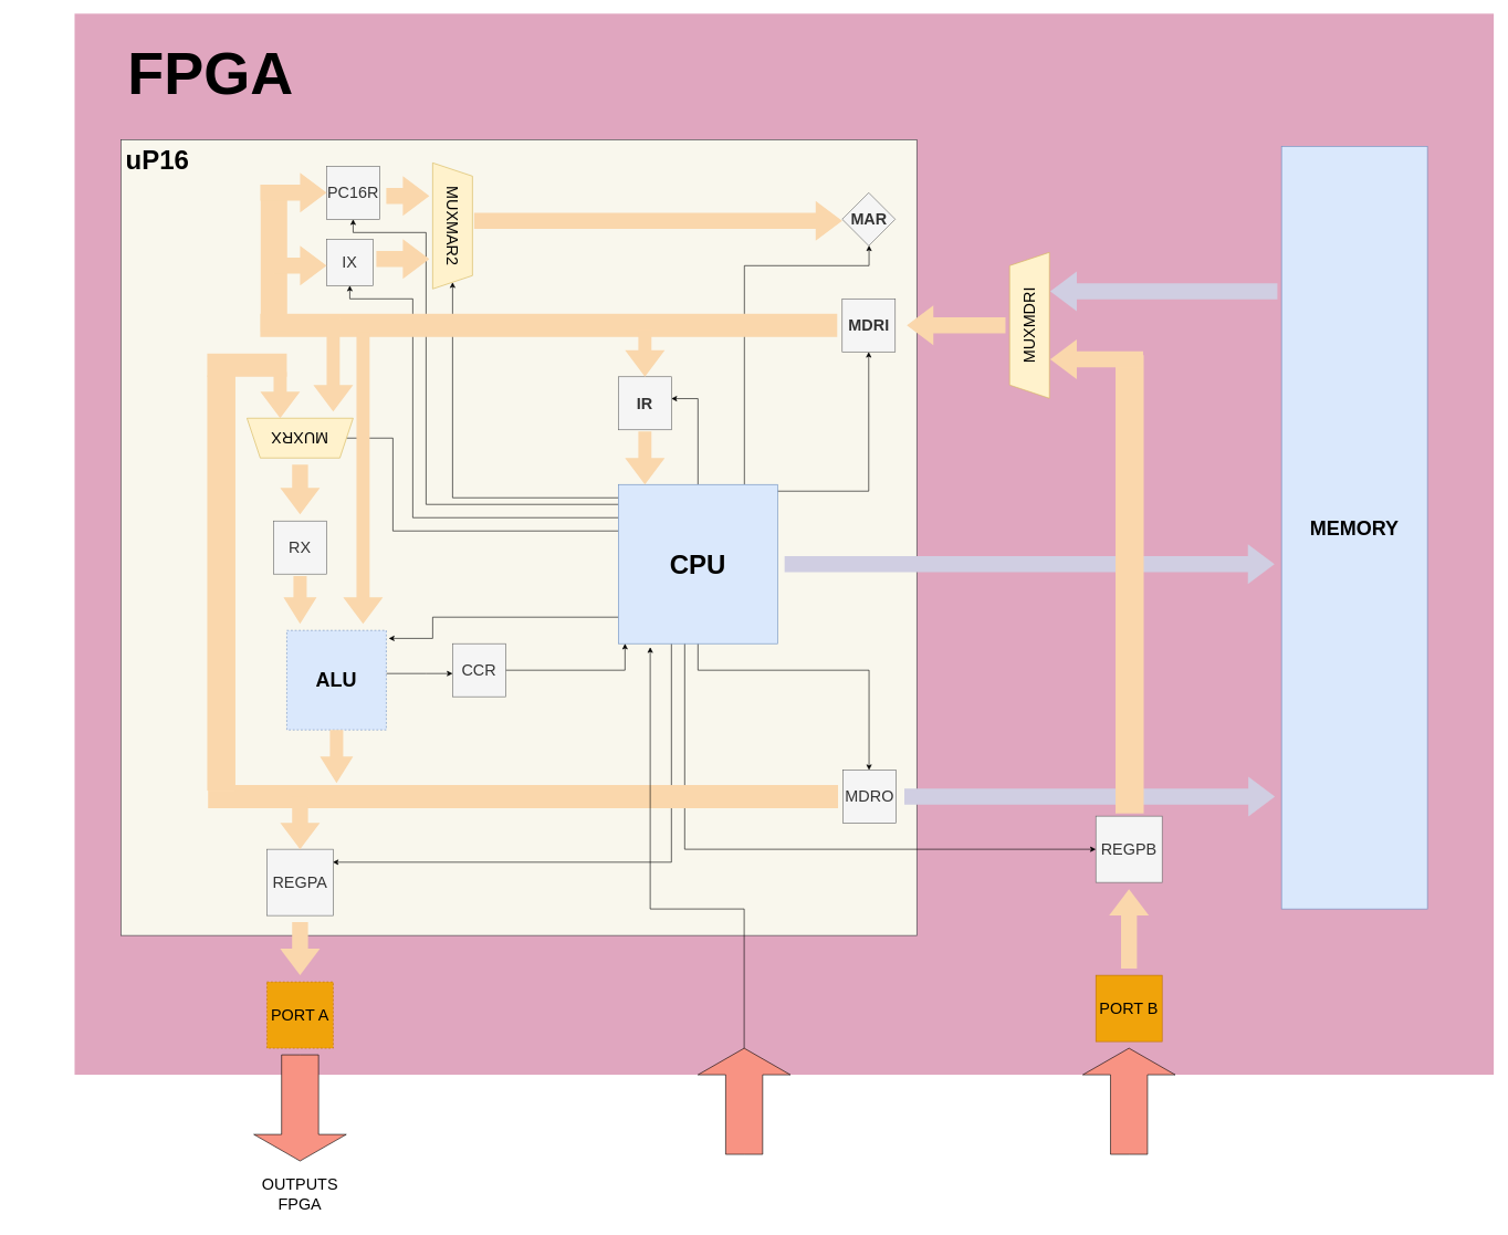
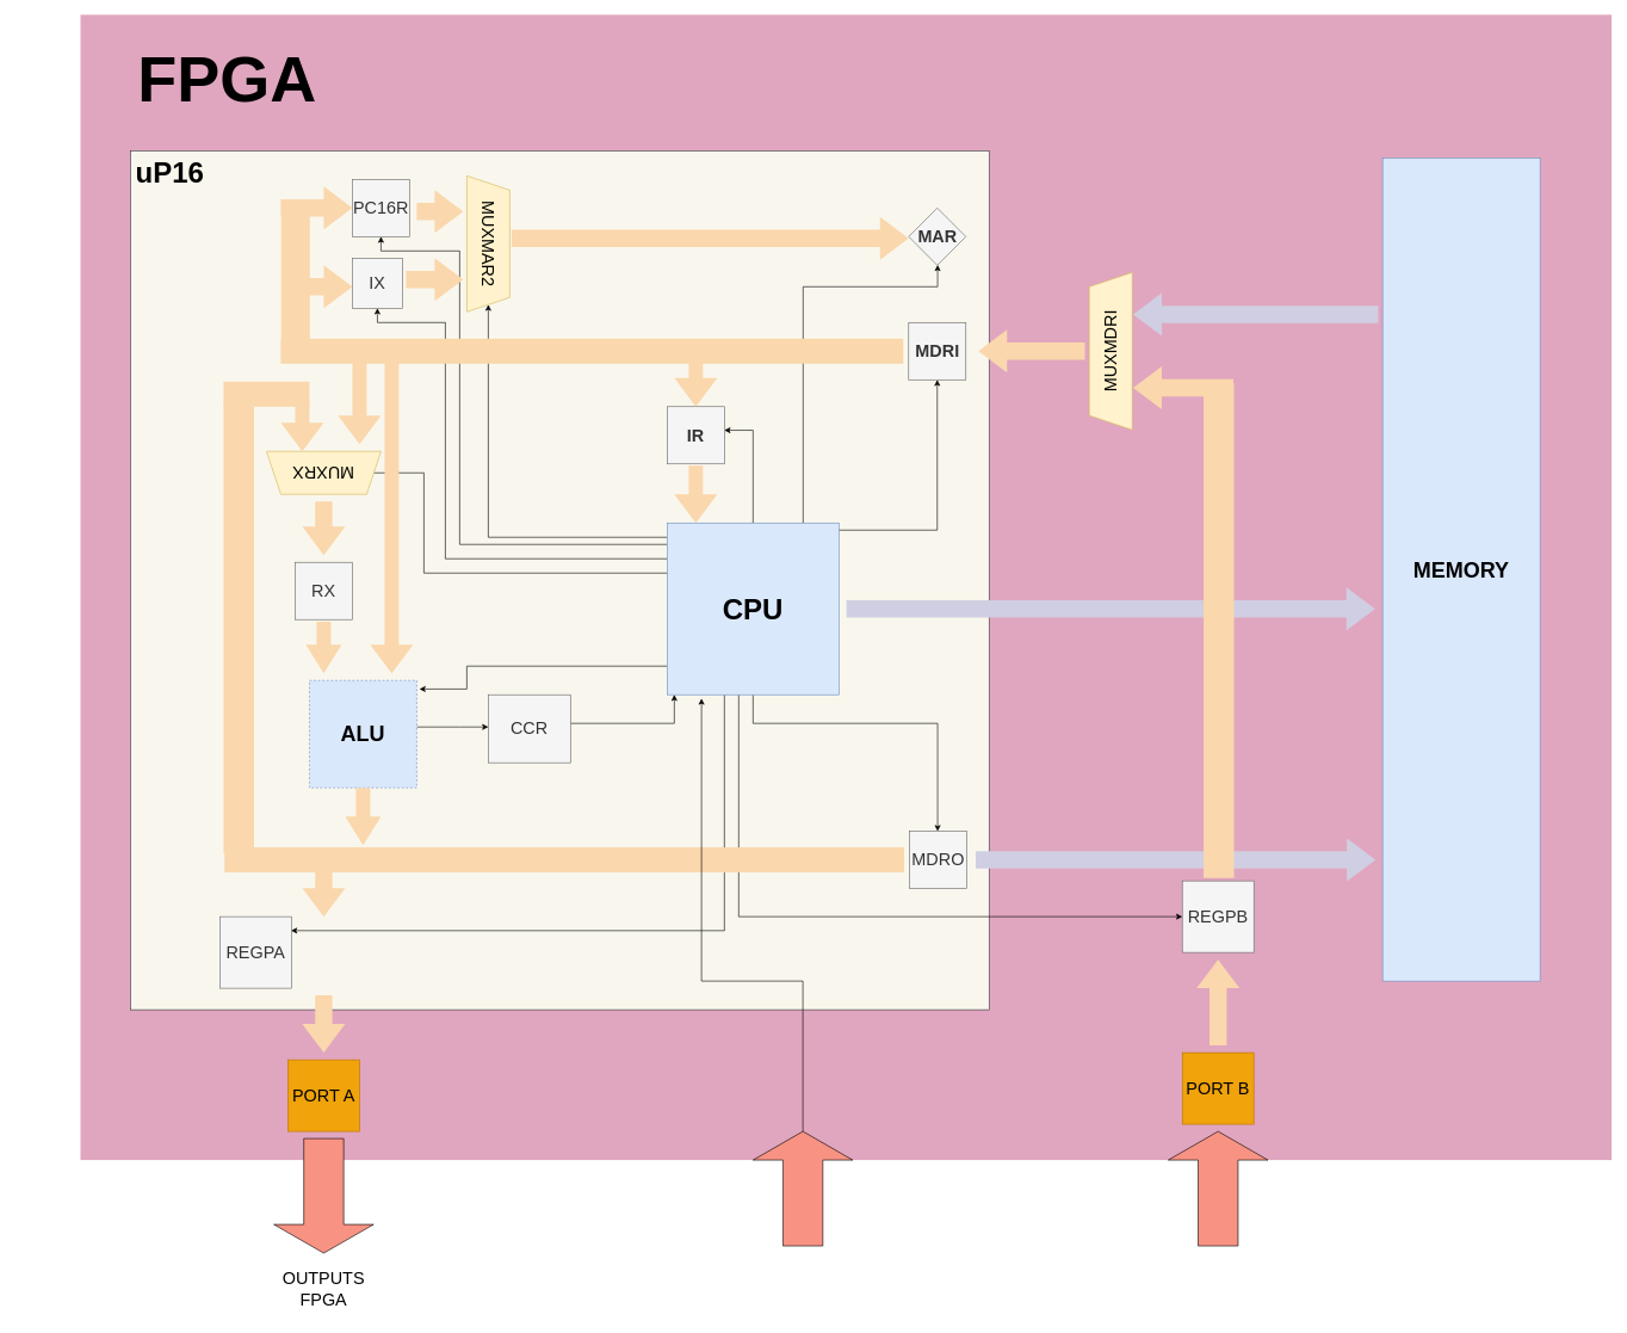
  <mxCell id="0" />
  <mxCell id="1" parent="0" />
  <mxCell id="2" value="h" style="rounded=0;whiteSpace=wrap;html=1;strokeColor=none;fillColor=#D381A4;opacity=70;" vertex="1" parent="1"><mxGeometry x="112" y="20" width="2140" height="1600" as="geometry" /></mxCell>
  <mxCell id="3" value="" style="whiteSpace=wrap;html=1;aspect=fixed;fillColor=#f9f7ed;strokeColor=#36393d;" vertex="1" parent="1"><mxGeometry x="182" y="210" width="1200" height="1200" as="geometry" /></mxCell>
  <mxCell id="4" value="&lt;div style=&quot;font-size: 40px;&quot;&gt;&lt;font size=&quot;1&quot;&gt;&lt;b&gt;&lt;font style=&quot;font-size: 40px;&quot;&gt;uP16&lt;/font&gt;&lt;/b&gt;&lt;/font&gt;&lt;/div&gt;" style="text;html=1;strokeColor=none;fillColor=none;align=center;verticalAlign=middle;whiteSpace=wrap;rounded=0;" vertex="1" parent="1"><mxGeometry x="182" y="210" width="110" height="60" as="geometry" /></mxCell>
  <mxCell id="5" style="edgeStyle=orthogonalEdgeStyle;rounded=0;orthogonalLoop=1;jettySize=auto;html=1;entryX=1.025;entryY=0.08;entryDx=0;entryDy=0;entryPerimeter=0;" edge="1" parent="1" source="16" target="33"><mxGeometry relative="1" as="geometry"><mxPoint x="592" y="962" as="targetPoint" /><Array as="points"><mxPoint x="652" y="930" /><mxPoint x="652" y="962" /></Array></mxGeometry></mxCell>
  <mxCell id="6" style="edgeStyle=orthogonalEdgeStyle;rounded=0;orthogonalLoop=1;jettySize=auto;html=1;" edge="1" parent="1" source="16" target="25"><mxGeometry relative="1" as="geometry"><Array as="points"><mxPoint x="1052" y="1010" /><mxPoint x="1310" y="1010" /></Array></mxGeometry></mxCell>
  <mxCell id="7" style="edgeStyle=orthogonalEdgeStyle;rounded=0;orthogonalLoop=1;jettySize=auto;html=1;entryX=0;entryY=0.5;entryDx=0;entryDy=0;" edge="1" parent="1" source="16" target="27"><mxGeometry relative="1" as="geometry"><Array as="points"><mxPoint x="1032" y="1280" /></Array></mxGeometry></mxCell>
  <mxCell id="8" style="edgeStyle=orthogonalEdgeStyle;rounded=0;orthogonalLoop=1;jettySize=auto;html=1;entryX=0.993;entryY=0.195;entryDx=0;entryDy=0;entryPerimeter=0;" edge="1" parent="1" source="16" target="26"><mxGeometry relative="1" as="geometry"><mxPoint x="522" y="1300" as="targetPoint" /><Array as="points"><mxPoint x="1012" y="1300" /></Array></mxGeometry></mxCell>
  <mxCell id="9" style="edgeStyle=orthogonalEdgeStyle;rounded=0;orthogonalLoop=1;jettySize=auto;html=1;entryX=0;entryY=0.5;entryDx=0;entryDy=0;endArrow=none;" edge="1" parent="1" source="16" target="31"><mxGeometry relative="1" as="geometry"><Array as="points"><mxPoint x="592" y="800" /><mxPoint x="592" y="660" /></Array></mxGeometry></mxCell>
  <mxCell id="10" style="edgeStyle=orthogonalEdgeStyle;rounded=0;orthogonalLoop=1;jettySize=auto;html=1;entryX=0.999;entryY=0.412;entryDx=0;entryDy=0;entryPerimeter=0;" edge="1" parent="1" source="16" target="17"><mxGeometry relative="1" as="geometry" /></mxCell>
  <mxCell id="11" style="edgeStyle=orthogonalEdgeStyle;rounded=0;orthogonalLoop=1;jettySize=auto;html=1;entryX=0.5;entryY=1;entryDx=0;entryDy=0;" edge="1" parent="1" source="16" target="18"><mxGeometry relative="1" as="geometry"><Array as="points"><mxPoint x="1310" y="740" /></Array></mxGeometry></mxCell>
  <mxCell id="12" style="edgeStyle=orthogonalEdgeStyle;rounded=0;orthogonalLoop=1;jettySize=auto;html=1;" edge="1" parent="1" source="16" target="19"><mxGeometry relative="1" as="geometry"><Array as="points"><mxPoint x="1122" y="400" /><mxPoint x="1310" y="400" /></Array></mxGeometry></mxCell>
  <mxCell id="13" style="edgeStyle=orthogonalEdgeStyle;rounded=0;orthogonalLoop=1;jettySize=auto;html=1;" edge="1" parent="1" source="16" target="30"><mxGeometry relative="1" as="geometry"><Array as="points"><mxPoint x="682" y="750" /></Array></mxGeometry></mxCell>
  <mxCell id="14" style="edgeStyle=orthogonalEdgeStyle;rounded=0;orthogonalLoop=1;jettySize=auto;html=1;entryX=0.5;entryY=1;entryDx=0;entryDy=0;" edge="1" parent="1" source="16" target="20"><mxGeometry relative="1" as="geometry"><Array as="points"><mxPoint x="622" y="780" /><mxPoint x="622" y="450" /><mxPoint x="527" y="450" /></Array></mxGeometry></mxCell>
  <mxCell id="15" style="edgeStyle=orthogonalEdgeStyle;rounded=0;orthogonalLoop=1;jettySize=auto;html=1;" edge="1" parent="1" source="16" target="21"><mxGeometry relative="1" as="geometry"><Array as="points"><mxPoint x="642" y="760" /><mxPoint x="642" y="350" /><mxPoint x="532" y="350" /></Array></mxGeometry></mxCell>
  <mxCell id="16" value="&lt;font size=&quot;1&quot;&gt;&lt;b style=&quot;font-size: 40px;&quot;&gt;CPU&lt;/b&gt;&lt;/font&gt;" style="whiteSpace=wrap;html=1;aspect=fixed;fillColor=#dae8fc;strokeColor=#6c8ebf;" vertex="1" parent="1"><mxGeometry x="932" y="730" width="240" height="240" as="geometry" /></mxCell>
  <mxCell id="17" value="&lt;font style=&quot;font-size: 24px;&quot;&gt;&lt;b style=&quot;font-size: 24px;&quot;&gt;IR&lt;/b&gt;&lt;/font&gt;" style="whiteSpace=wrap;html=1;aspect=fixed;fillColor=#f5f5f5;fontColor=#333333;strokeColor=#666666;fontSize=24;" vertex="1" parent="1"><mxGeometry x="932" y="567.5" width="80" height="80" as="geometry" /></mxCell>
  <mxCell id="18" value="&lt;div style=&quot;font-size: 24px;&quot;&gt;&lt;font style=&quot;font-size: 24px;&quot;&gt;&lt;b style=&quot;font-size: 24px;&quot;&gt;MDRI&lt;/b&gt;&lt;/font&gt;&lt;/div&gt;" style="whiteSpace=wrap;html=1;aspect=fixed;fillColor=#f5f5f5;fontColor=#333333;strokeColor=#666666;fontSize=24;" vertex="1" parent="1"><mxGeometry x="1269.5" y="450" width="80" height="80" as="geometry" /></mxCell>
  <mxCell id="19" value="&lt;div style=&quot;font-size: 24px;&quot;&gt;&lt;b style=&quot;font-size: 24px;&quot;&gt;MAR&lt;/b&gt;&lt;/div&gt;" style="rhombus;whiteSpace=wrap;html=1;aspect=fixed;fillColor=#f5f5f5;fontColor=#333333;strokeColor=#666666;fontSize=24;" vertex="1" parent="1"><mxGeometry x="1269.5" y="290" width="80" height="80" as="geometry" /></mxCell>
  <mxCell id="20" value="IX" style="whiteSpace=wrap;html=1;aspect=fixed;fillColor=#f5f5f5;fontColor=#333333;strokeColor=#666666;fontSize=24;" vertex="1" parent="1"><mxGeometry x="492" y="360" width="70" height="70" as="geometry" /></mxCell>
  <mxCell id="21" value="PC16R" style="whiteSpace=wrap;html=1;aspect=fixed;fillColor=#f5f5f5;fontColor=#333333;strokeColor=#666666;fontSize=24;" vertex="1" parent="1"><mxGeometry x="492" y="250" width="80" height="80" as="geometry" /></mxCell>
  <mxCell id="22" value="RX" style="whiteSpace=wrap;html=1;aspect=fixed;fillColor=#f5f5f5;fontColor=#333333;strokeColor=#666666;fontSize=24;" vertex="1" parent="1"><mxGeometry x="412" y="785" width="80" height="80" as="geometry" /></mxCell>
  <mxCell id="23" style="edgeStyle=orthogonalEdgeStyle;rounded=0;orthogonalLoop=1;jettySize=auto;html=1;" edge="1" parent="1" source="24"><mxGeometry relative="1" as="geometry"><mxPoint x="942" y="970" as="targetPoint" /><Array as="points"><mxPoint x="942" y="1010" /></Array></mxGeometry></mxCell>
- <mxCell id="24" value="CCR" style="whiteSpace=wrap;html=1;aspect=fixed;fillColor=#f5f5f5;fontColor=#333333;strokeColor=#666666;fontSize=24;" vertex="1" parent="1"><mxGeometry x="682" y="970" width="80" height="80" as="geometry" /></mxCell>
+ <mxCell id="24" value="CCR" style="whiteSpace=wrap;html=1;aspect=fixed;fillColor=#f5f5f5;fontColor=#333333;strokeColor=#666666;fontSize=24;" vertex="1" parent="1"><mxGeometry x="682" y="970" width="115" height="95" as="geometry" /></mxCell>
  <mxCell id="25" value="MDRO" style="whiteSpace=wrap;html=1;aspect=fixed;fillColor=#f5f5f5;fontColor=#333333;strokeColor=#666666;fontSize=24;" vertex="1" parent="1"><mxGeometry x="1270.75" y="1160.62" width="80" height="80" as="geometry" /></mxCell>
- <mxCell id="26" value="REGPA" style="whiteSpace=wrap;html=1;aspect=fixed;fillColor=#f5f5f5;fontColor=#333333;strokeColor=#666666;fontSize=24;" vertex="1" parent="1"><mxGeometry x="402" y="1280" width="100" height="100" as="geometry" /></mxCell>
+ <mxCell id="26" value="REGPA" style="whiteSpace=wrap;html=1;aspect=fixed;fillColor=#f5f5f5;fontColor=#333333;strokeColor=#666666;fontSize=24;" vertex="1" parent="1"><mxGeometry x="307" y="1280" width="100" height="100" as="geometry" /></mxCell>
  <mxCell id="27" value="REGPB" style="whiteSpace=wrap;html=1;aspect=fixed;fillColor=#f5f5f5;fontColor=#333333;strokeColor=#666666;fontSize=24;" vertex="1" parent="1"><mxGeometry x="1652" y="1230" width="100" height="100" as="geometry" /></mxCell>
  <mxCell id="28" value="&lt;font size=&quot;1&quot;&gt;&lt;b&gt;&lt;font style=&quot;font-size: 30px;&quot;&gt;MEMORY&lt;/font&gt;&lt;/b&gt;&lt;/font&gt;" style="rounded=0;whiteSpace=wrap;html=1;fillColor=#dae8fc;strokeColor=#6c8ebf;" vertex="1" parent="1"><mxGeometry x="1932" y="220" width="220" height="1150" as="geometry" /></mxCell>
  <mxCell id="29" value="&lt;div style=&quot;font-size: 24px;&quot;&gt;MUXMDRI&lt;/div&gt;" style="shape=trapezoid;perimeter=trapezoidPerimeter;whiteSpace=wrap;html=1;fixedSize=1;rotation=-90;fillColor=#fff2cc;strokeColor=#d6b656;fontSize=24;" vertex="1" parent="1"><mxGeometry x="1442" y="460" width="220" height="60" as="geometry" /></mxCell>
  <mxCell id="30" value="MUXMAR2" style="shape=trapezoid;perimeter=trapezoidPerimeter;whiteSpace=wrap;html=1;fixedSize=1;rotation=90;fillColor=#fff2cc;strokeColor=#d6b656;fontSize=24;" vertex="1" parent="1"><mxGeometry x="587" y="310" width="190" height="60" as="geometry" /></mxCell>
  <mxCell id="31" value="&lt;div style=&quot;font-size: 24px;&quot;&gt;&lt;font style=&quot;font-size: 24px;&quot;&gt;MUXRX&lt;/font&gt;&lt;/div&gt;" style="shape=trapezoid;perimeter=trapezoidPerimeter;whiteSpace=wrap;html=1;fixedSize=1;rotation=-180;fillColor=#fff2cc;strokeColor=#d6b656;" vertex="1" parent="1"><mxGeometry x="372" y="630" width="160" height="60" as="geometry" /></mxCell>
  <mxCell id="32" style="edgeStyle=orthogonalEdgeStyle;rounded=0;orthogonalLoop=1;jettySize=auto;html=1;" edge="1" parent="1" source="33" target="24"><mxGeometry relative="1" as="geometry"><Array as="points"><mxPoint x="642" y="1015" /><mxPoint x="642" y="1015" /></Array></mxGeometry></mxCell>
  <mxCell id="33" value="&lt;font size=&quot;1&quot;&gt;&lt;b style=&quot;font-size: 30px;&quot;&gt;ALU&lt;/b&gt;&lt;/font&gt;" style="whiteSpace=wrap;html=1;aspect=fixed;fillColor=#dae8fc;strokeColor=#6c8ebf;dashed=1;" vertex="1" parent="1"><mxGeometry x="432" y="950" width="150" height="150" as="geometry" /></mxCell>
  <mxCell id="34" value="" style="html=1;shadow=0;dashed=0;align=center;verticalAlign=middle;shape=mxgraph.arrows2.arrow;dy=0.6;dx=40;direction=south;notch=0;fillColor=#fad7ac;strokeColor=none;" vertex="1" parent="1"><mxGeometry x="427" y="868.13" width="50" height="71.87" as="geometry" /></mxCell>
  <mxCell id="35" value="" style="rounded=0;whiteSpace=wrap;html=1;strokeColor=none;fillColor=#fad7ac;" vertex="1" parent="1"><mxGeometry x="392" y="472.5" width="870" height="35" as="geometry" /></mxCell>
  <mxCell id="36" value="" style="html=1;shadow=0;dashed=0;align=center;verticalAlign=middle;shape=mxgraph.arrows2.arrow;dy=0.67;dx=40.08;direction=south;notch=0;fillColor=#fad7ac;strokeColor=none;" vertex="1" parent="1"><mxGeometry x="472" y="480" width="60" height="140" as="geometry" /></mxCell>
  <mxCell id="37" value="" style="html=1;shadow=0;dashed=0;align=center;verticalAlign=middle;shape=mxgraph.arrows2.arrow;dy=0.6;dx=40;direction=south;notch=0;fillColor=#fad7ac;strokeColor=none;rotation=-90;" vertex="1" parent="1"><mxGeometry x="962" y="55" width="60" height="555" as="geometry" /></mxCell>
  <mxCell id="38" value="" style="html=1;shadow=0;dashed=0;align=center;verticalAlign=middle;shape=mxgraph.arrows2.arrow;dy=0.6;dx=40;direction=south;notch=0;fillColor=#fad7ac;strokeColor=none;rotation=-90;" vertex="1" parent="1"><mxGeometry x="584.5" y="262.5" width="60" height="65" as="geometry" /></mxCell>
  <mxCell id="39" value="" style="html=1;shadow=0;dashed=0;align=center;verticalAlign=middle;shape=mxgraph.arrows2.arrow;dy=0.6;dx=40;direction=south;notch=0;fillColor=#fad7ac;strokeColor=none;rotation=-90;" vertex="1" parent="1"><mxGeometry x="577" y="350" width="60" height="80" as="geometry" /></mxCell>
  <mxCell id="40" value="" style="rounded=0;whiteSpace=wrap;html=1;strokeColor=none;fillColor=#fad7ac;rotation=90;" vertex="1" parent="1"><mxGeometry x="313.25" y="380" width="198.75" height="40" as="geometry" /></mxCell>
  <mxCell id="41" value="" style="html=1;shadow=0;dashed=0;align=center;verticalAlign=middle;shape=mxgraph.arrows2.arrow;dy=0.6;dx=40;direction=south;notch=0;fillColor=#fad7ac;strokeColor=none;rotation=-90;" vertex="1" parent="1"><mxGeometry x="412" y="240" width="60" height="100" as="geometry" /></mxCell>
  <mxCell id="42" value="" style="html=1;shadow=0;dashed=0;align=center;verticalAlign=middle;shape=mxgraph.arrows2.arrow;dy=0.6;dx=40;direction=south;notch=0;fillColor=#fad7ac;strokeColor=none;rotation=-90;" vertex="1" parent="1"><mxGeometry x="422" y="360" width="60" height="80" as="geometry" /></mxCell>
  <mxCell id="43" value="" style="rounded=0;whiteSpace=wrap;html=1;strokeColor=none;fillColor=#fad7ac;" vertex="1" parent="1"><mxGeometry x="313.25" y="1183.12" width="950" height="35" as="geometry" /></mxCell>
  <mxCell id="44" value="" style="rounded=0;whiteSpace=wrap;html=1;strokeColor=none;fillColor=#fad7ac;rotation=90;" vertex="1" parent="1"><mxGeometry x="20.3" y="857.34" width="625.93" height="42.5" as="geometry" /></mxCell>
  <mxCell id="45" value="" style="html=1;shadow=0;dashed=0;align=center;verticalAlign=middle;shape=mxgraph.arrows2.arrow;dy=0.6;dx=40;direction=south;notch=0;fillColor=#fad7ac;strokeColor=none;" vertex="1" parent="1"><mxGeometry x="422" y="700" width="60" height="75" as="geometry" /></mxCell>
  <mxCell id="46" value="" style="html=1;shadow=0;dashed=0;align=center;verticalAlign=middle;shape=mxgraph.arrows2.arrow;dy=0.67;dx=40.08;direction=south;notch=0;fillColor=#fad7ac;strokeColor=none;" vertex="1" parent="1"><mxGeometry x="392" y="560" width="60" height="70" as="geometry" /></mxCell>
  <mxCell id="47" value="" style="rounded=0;whiteSpace=wrap;html=1;strokeColor=none;fillColor=#fad7ac;" vertex="1" parent="1"><mxGeometry x="312" y="532.5" width="120" height="35" as="geometry" /></mxCell>
  <mxCell id="48" value="" style="html=1;shadow=0;dashed=0;align=center;verticalAlign=middle;shape=mxgraph.arrows2.arrow;dy=0.6;dx=40;direction=south;notch=0;fillColor=#fad7ac;strokeColor=none;rotation=90;" vertex="1" parent="1"><mxGeometry x="1411.38" y="415.63" width="60" height="148.75" as="geometry" /></mxCell>
  <mxCell id="49" value="" style="html=1;shadow=0;dashed=0;align=center;verticalAlign=middle;shape=mxgraph.arrows2.arrow;dy=0.67;dx=40.08;direction=south;notch=0;fillColor=#fad7ac;strokeColor=none;" vertex="1" parent="1"><mxGeometry x="942" y="497.5" width="60" height="70" as="geometry" /></mxCell>
  <mxCell id="50" value="" style="html=1;shadow=0;dashed=0;align=center;verticalAlign=middle;shape=mxgraph.arrows2.arrow;dy=0.67;dx=40.08;direction=south;notch=0;fillColor=#fad7ac;strokeColor=none;" vertex="1" parent="1"><mxGeometry x="942" y="650" width="60" height="80" as="geometry" /></mxCell>
  <mxCell id="51" value="" style="html=1;shadow=0;dashed=0;align=center;verticalAlign=middle;shape=mxgraph.arrows2.arrow;dy=0.6;dx=40;direction=south;notch=0;fillColor=#fad7ac;strokeColor=none;" vertex="1" parent="1"><mxGeometry x="422" y="1200" width="60" height="80" as="geometry" /></mxCell>
- <mxCell id="52" value="PORT A" style="whiteSpace=wrap;html=1;aspect=fixed;fillColor=#f0a30a;fontColor=#000000;strokeColor=#BD7000;fontSize=24;dashed=1;" vertex="1" parent="1"><mxGeometry x="402" y="1480" width="100" height="100" as="geometry" /></mxCell>
+ <mxCell id="52" value="PORT A" style="whiteSpace=wrap;html=1;aspect=fixed;fillColor=#f0a30a;fontColor=#000000;strokeColor=#BD7000;fontSize=24;" vertex="1" parent="1"><mxGeometry x="402" y="1480" width="100" height="100" as="geometry" /></mxCell>
  <mxCell id="53" value="" style="html=1;shadow=0;dashed=0;align=center;verticalAlign=middle;shape=mxgraph.arrows2.arrow;dy=0.6;dx=40;direction=south;notch=0;fillColor=#fad7ac;strokeColor=none;" vertex="1" parent="1"><mxGeometry x="422" y="1390" width="60" height="80" as="geometry" /></mxCell>
  <mxCell id="54" value="PORT B" style="whiteSpace=wrap;html=1;aspect=fixed;fillColor=#f0a30a;fontColor=#000000;strokeColor=#BD7000;fontSize=24;" vertex="1" parent="1"><mxGeometry x="1652" y="1470" width="100" height="100" as="geometry" /></mxCell>
  <mxCell id="55" value="" style="html=1;shadow=0;dashed=0;align=center;verticalAlign=middle;shape=mxgraph.arrows2.arrow;dy=0.6;dx=40;direction=south;notch=0;fillColor=#fad7ac;strokeColor=none;rotation=-180;" vertex="1" parent="1"><mxGeometry x="1672" y="1340" width="60" height="120" as="geometry" /></mxCell>
  <mxCell id="56" value="&lt;font style=&quot;font-size: 90px;&quot;&gt;&lt;b&gt;FPGA&lt;/b&gt;&lt;/font&gt;" style="text;html=1;strokeColor=none;fillColor=none;align=center;verticalAlign=middle;whiteSpace=wrap;rounded=0;" vertex="1" parent="1"><mxGeometry x="122" y="20" width="390" height="180" as="geometry" /></mxCell>
  <mxCell id="57" value="" style="html=1;shadow=0;dashed=0;align=center;verticalAlign=middle;shape=mxgraph.arrows2.arrow;dy=0.6;dx=40;direction=south;notch=0;fillColor=#d0cee2;strokeColor=none;rotation=-90;" vertex="1" parent="1"><mxGeometry x="1612.63" y="921.25" width="60" height="558.75" as="geometry" /></mxCell>
  <mxCell id="58" value="" style="html=1;shadow=0;dashed=0;align=center;verticalAlign=middle;shape=mxgraph.arrows2.arrow;dy=0.6;dx=40;direction=south;notch=0;fillColor=#d0cee2;strokeColor=none;rotation=-90;" vertex="1" parent="1"><mxGeometry x="1521.98" y="480.64" width="60" height="738.69" as="geometry" /></mxCell>
  <mxCell id="59" value="" style="html=1;shadow=0;dashed=0;align=center;verticalAlign=middle;shape=mxgraph.arrows2.arrow;dy=0.67;dx=40.08;direction=south;notch=0;fillColor=#fad7ac;strokeColor=none;" vertex="1" parent="1"><mxGeometry x="517" y="500" width="60" height="440" as="geometry" /></mxCell>
  <mxCell id="60" value="" style="html=1;shadow=0;dashed=0;align=center;verticalAlign=middle;shape=mxgraph.arrows2.arrow;dy=0.6;dx=40;direction=south;notch=0;fillColor=#d0cee2;strokeColor=none;rotation=90;" vertex="1" parent="1"><mxGeometry x="1724.5" y="267.5" width="60" height="342.5" as="geometry" /></mxCell>
  <mxCell id="61" value="" style="rounded=0;whiteSpace=wrap;html=1;strokeColor=none;fillColor=#fad7ac;rotation=90;" vertex="1" parent="1"><mxGeometry x="1357.47" y="859.22" width="690.95" height="42.5" as="geometry" /></mxCell>
  <mxCell id="62" value="" style="html=1;shadow=0;dashed=0;align=center;verticalAlign=middle;shape=mxgraph.arrows2.arrow;dy=0.6;dx=40;direction=south;notch=0;fillColor=#fad7ac;strokeColor=none;rotation=90;" vertex="1" parent="1"><mxGeometry x="1623.25" y="471.25" width="60" height="140" as="geometry" /></mxCell>
  <mxCell id="63" value="" style="html=1;shadow=0;dashed=0;align=center;verticalAlign=middle;shape=mxgraph.arrows2.arrow;dy=0.6;dx=40;direction=south;notch=0;fillColor=#F89383;strokeColor=default;rotation=-180;" vertex="1" parent="1"><mxGeometry x="1632.31" y="1580" width="139.38" height="160" as="geometry" /></mxCell>
  <mxCell id="64" value="" style="html=1;shadow=0;dashed=0;align=center;verticalAlign=middle;shape=mxgraph.arrows2.arrow;dy=0.6;dx=40;direction=south;notch=0;fillColor=#F89383;strokeColor=default;rotation=0;" vertex="1" parent="1"><mxGeometry x="382.31" y="1590" width="139.38" height="160" as="geometry" /></mxCell>
  <mxCell id="65" style="edgeStyle=orthogonalEdgeStyle;rounded=0;orthogonalLoop=1;jettySize=auto;html=1;entryX=0.2;entryY=1.022;entryDx=0;entryDy=0;entryPerimeter=0;" edge="1" parent="1" source="66" target="16"><mxGeometry relative="1" as="geometry"><Array as="points"><mxPoint x="1122" y="1370" /><mxPoint x="980" y="1370" /></Array></mxGeometry></mxCell>
  <mxCell id="66" value="" style="html=1;shadow=0;dashed=0;align=center;verticalAlign=middle;shape=mxgraph.arrows2.arrow;dy=0.6;dx=40;direction=south;notch=0;fillColor=#F89383;strokeColor=default;rotation=-180;" vertex="1" parent="1"><mxGeometry x="1052" y="1580" width="139.38" height="160" as="geometry" /></mxCell>
  <mxCell id="67" value="&lt;font style=&quot;font-size: 24px;&quot;&gt;OUTPUTS FPGA&lt;br&gt;&lt;/font&gt;" style="text;html=1;strokeColor=none;fillColor=none;align=center;verticalAlign=middle;whiteSpace=wrap;rounded=0;" vertex="1" parent="1"><mxGeometry x="387" y="1760" width="130" height="80" as="geometry" /></mxCell>
  <mxCell id="68" value="" style="html=1;shadow=0;dashed=0;align=center;verticalAlign=middle;shape=mxgraph.arrows2.arrow;dy=0.6;dx=40;direction=south;notch=0;fillColor=#fad7ac;strokeColor=none;" vertex="1" parent="1"><mxGeometry x="482" y="1100" width="50" height="80" as="geometry" /></mxCell>
